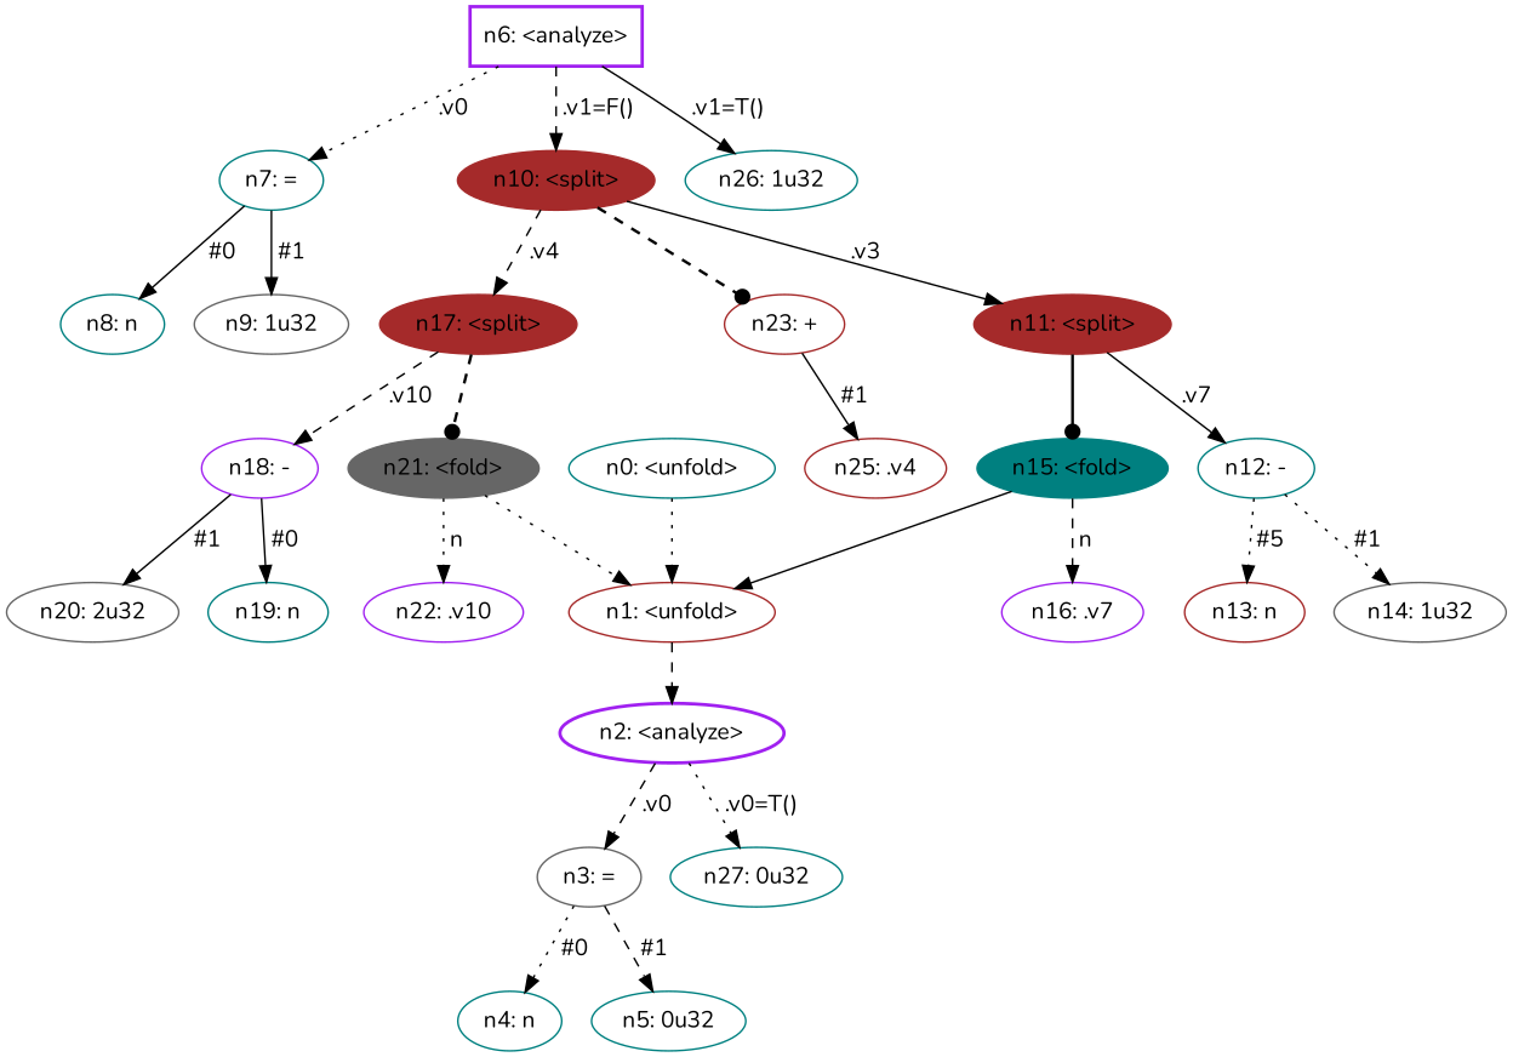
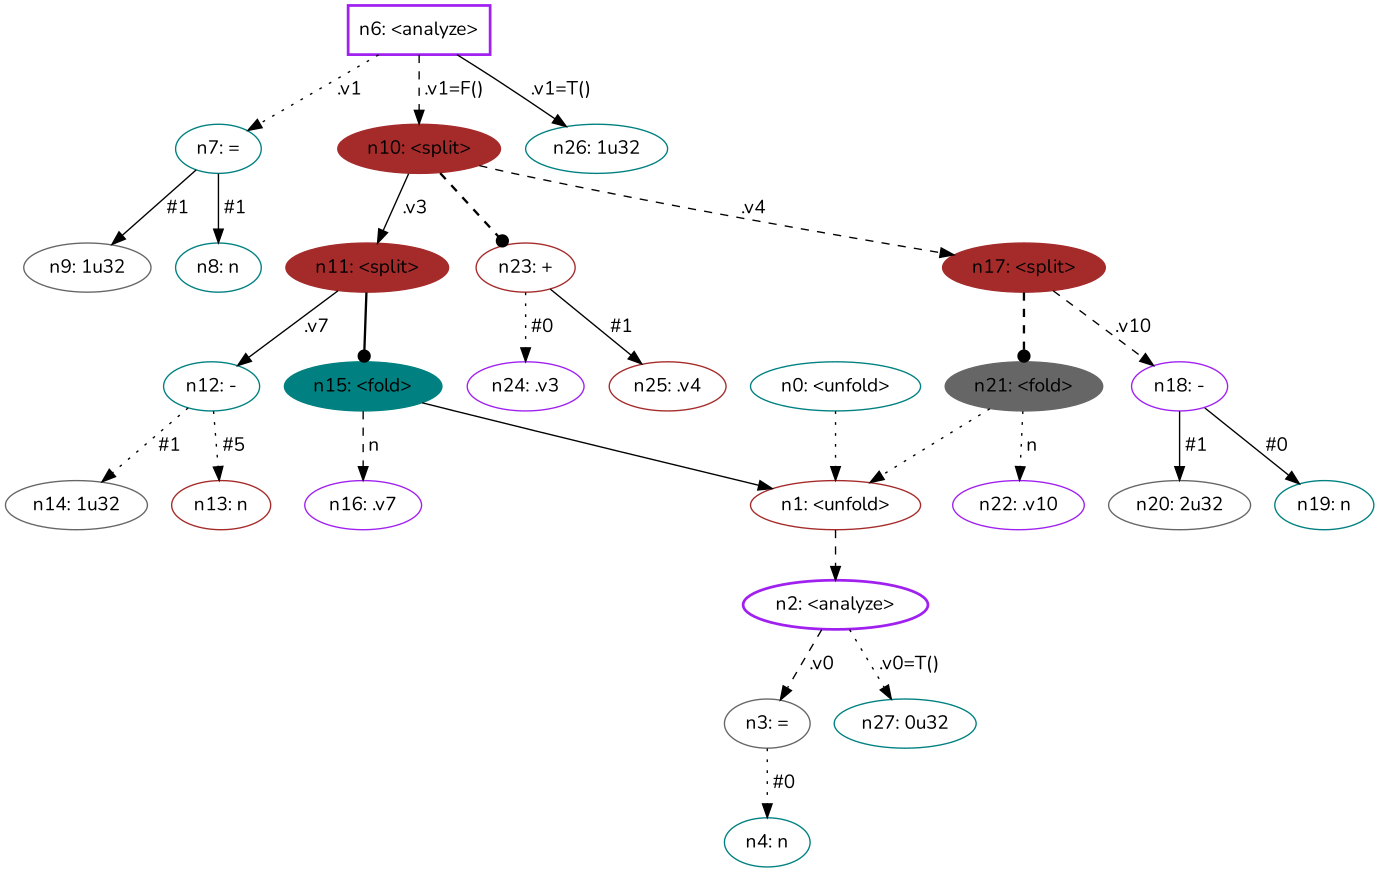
  digraph {
    fontname=Nunito
    node [color=teal fontname=Nunito]
    edge [fontname=Nunito style=solid]
    n1 [label="n0: <unfold>"]
    n2 [color=brown label="n1: <unfold>"]
    n3 [color=purple label="n2: <analyze>" shape=ellipse style=bold]
    n4 [color=gray40 label="n3: ="]
    n5 [label="n27: 0u32"]
    n6 [label="n4: n"]
-   n7 [label="n5: 0u32"]
    n8 [color=purple label="n6: <analyze>" shape=box style=bold]
    n9 [label="n7: ="]
    n10 [color=brown label="n10: <split>" style=filled]
    n11 [label="n26: 1u32"]
    n12 [label="n8: n"]
    n13 [color=gray40 label="n9: 1u32"]
    n14 [color=brown label="n11: <split>" style=filled]
    n15 [color=brown label="n17: <split>" style=filled]
    n16 [color=brown label="n23: +"]
    n17 [label="n12: -"]
    n18 [label="n15: <fold>" style=filled]
    n19 [color=purple label="n18: -"]
    n20 [color=gray40 label="n21: <fold>" style=filled]
+   n21 [color=purple label="n24: .v3"]
    n22 [color=brown label="n25: .v4"]
    n23 [color=brown label="n13: n"]
    n24 [color=gray40 label="n14: 1u32"]
    n25 [color=purple label="n16: .v7"]
    n26 [label="n19: n"]
    n27 [color=gray40 label="n20: 2u32"]
    n28 [color=purple label="n22: .v10"]
    n1 -> n2 [style=dotted]
    n2 -> n3 [style=dashed]
    n3 -> n4 [label=" .v0 " style=dashed]
    n3 -> n5 [label=" .v0=T() " style=dotted]
    n4 -> n6 [label=" #0 " style=dotted]
-   n4 -> n7 [label=" #1 " style=dashed]
-   n8 -> n9 [label=" .v0 " style=dotted]
+   n8 -> n9 [label=" .v1 " style=dotted]
    n8 -> n10 [label=" .v1=F() " style=dashed]
    n8 -> n11 [label=" .v1=T() "]
-   n9 -> n12 [label=" #0 "]
+   n9 -> n12 [label=" #1 "]
    n9 -> n13 [label=" #1 "]
    n10 -> n14 [label=" .v3 "]
    n10 -> n15 [label=" .v4 " style=dashed]
    n10 -> n16 [arrowhead=dot penwidth=1.7 style=dashed]
    n14 -> n17 [label=" .v7 "]
    n14 -> n18 [arrowhead=dot penwidth=1.7]
    n15 -> n19 [label=" .v10 " style=dashed]
    n15 -> n20 [arrowhead=dot penwidth=1.7 style=dashed]
+   n16 -> n21 [label=" #0 " style=dotted]
    n16 -> n22 [label=" #1 "]
    n17 -> n23 [label=" #5 " style=dotted]
    n17 -> n24 [label=" #1 " style=dotted]
    n18 -> n2
    n18 -> n25 [label=" n " style=dashed]
    n19 -> n26 [label=" #0 "]
    n19 -> n27 [label=" #1 "]
    n20 -> n2 [style=dotted]
    n20 -> n28 [label=" n " style=dotted]
  }
